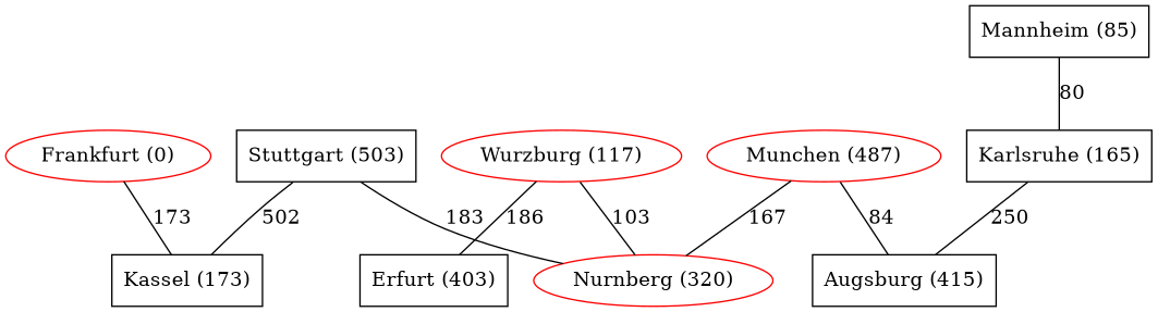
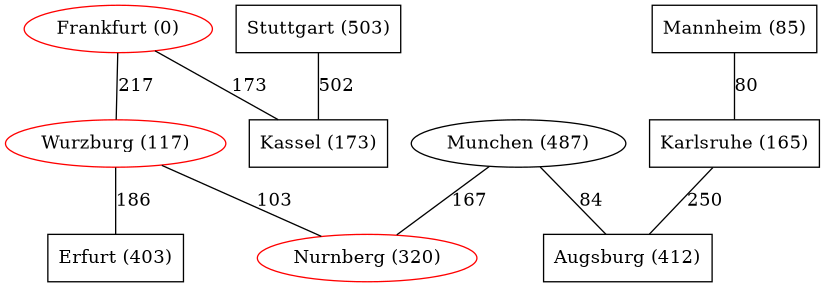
  digraph {
    node [shape=box]
    edge [dir=none]
    "Frankfurt (0)" [color=red shape=oval]
    n2 [color=red label="Wurzburg (117)" shape=oval]
    "Kassel (173)"
    "Mannheim (85)"
    "Karlsruhe (165)"
    "Nurnberg (320)" [color=red shape=oval]
    "Erfurt (403)"
    "Stuttgart (503)"
-   "Augsburg (415)"
-   "Munchen (487)" [color=red shape=oval]
+   "Augsburg (415)" [label="Augsburg (412)"]
+   "Munchen (487)" [color=black shape=oval]
+   "Frankfurt (0)" -> n2 [label=217]
    "Frankfurt (0)" -> "Kassel (173)" [label=173]
    n2 -> "Nurnberg (320)" [label=103]
    n2 -> "Erfurt (403)" [label=186]
    "Mannheim (85)" -> "Karlsruhe (165)" [label=80]
    "Karlsruhe (165)" -> "Augsburg (415)" [label=250]
    "Stuttgart (503)" -> "Kassel (173)" [label=502]
-   "Stuttgart (503)" -> "Nurnberg (320)" [label=183]
    "Munchen (487)" -> "Nurnberg (320)" [label=167]
    "Munchen (487)" -> "Augsburg (415)" [label=84]
  }
